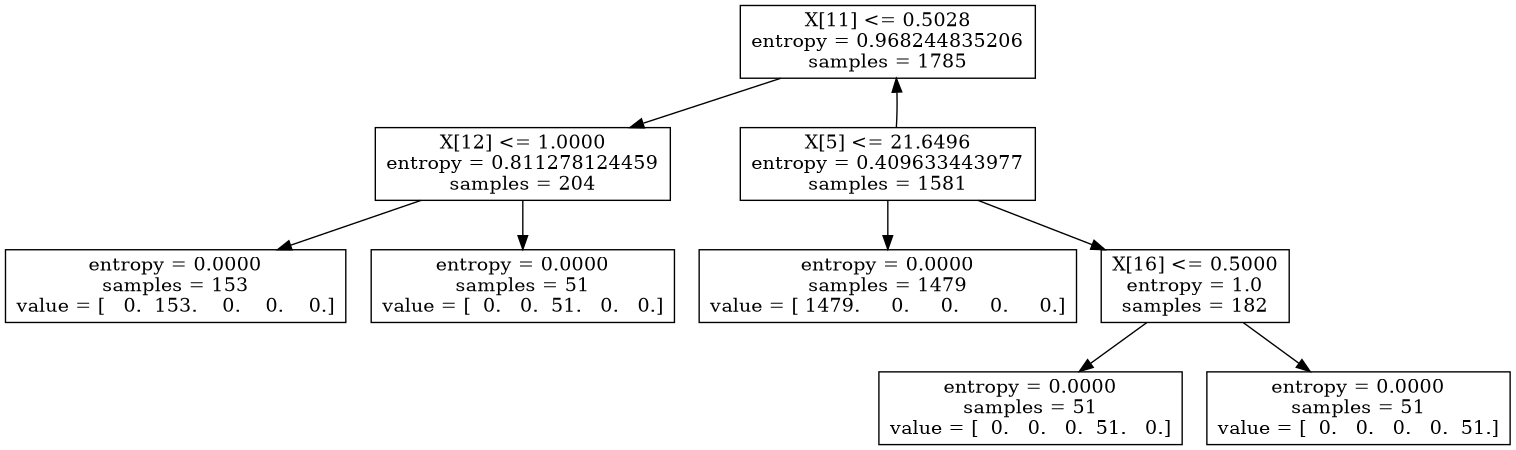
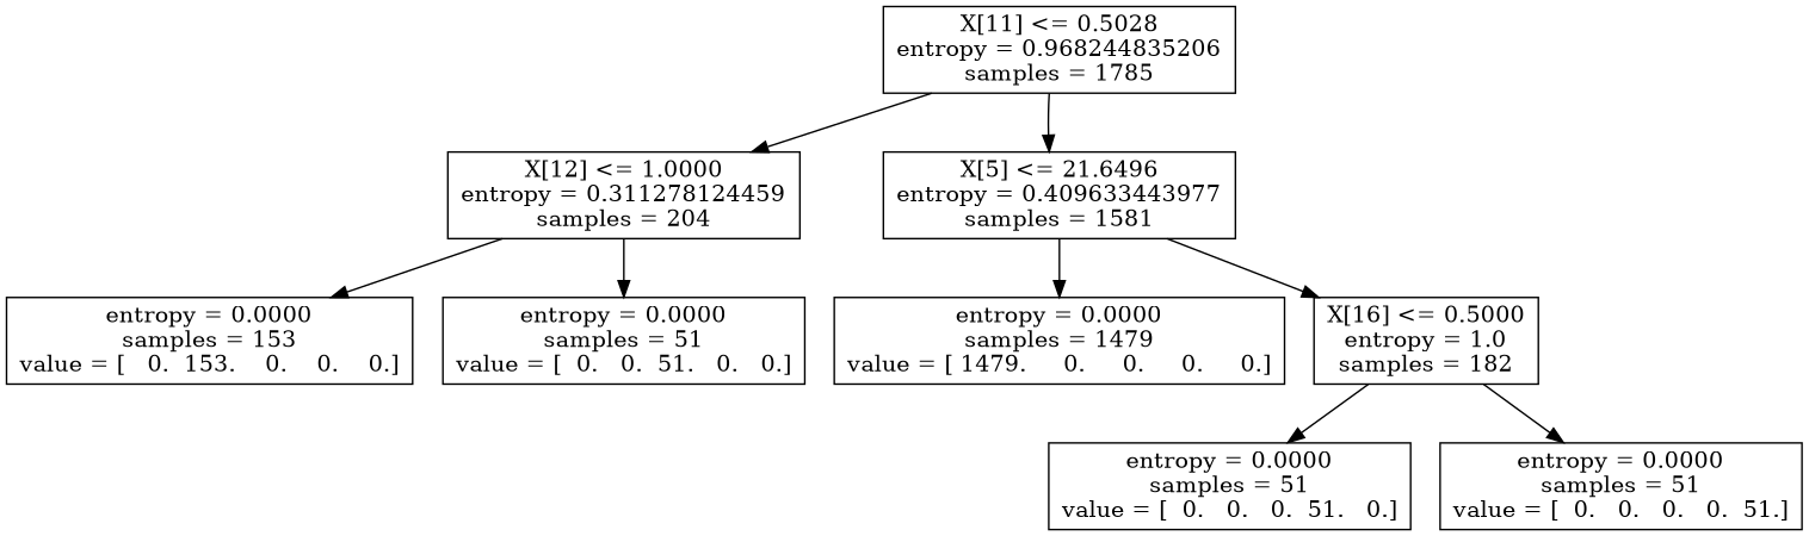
  digraph {
    node [shape=box]
    n1 [label="X[11] <= 0.5028\nentropy = 0.968244835206\nsamples = 1785"]
-   n2 [label="X[12] <= 1.0000\nentropy = 0.811278124459\nsamples = 204"]
+   n2 [label="X[12] <= 1.0000\nentropy = 0.311278124459\nsamples = 204"]
    n3 [label="X[5] <= 21.6496\nentropy = 0.409633443977\nsamples = 1581"]
    n4 [label="entropy = 0.0000\nsamples = 153\nvalue = [   0.  153.    0.    0.    0.]"]
    n5 [label="entropy = 0.0000\nsamples = 51\nvalue = [  0.   0.  51.   0.   0.]"]
    n6 [label="entropy = 0.0000\nsamples = 1479\nvalue = [ 1479.     0.     0.     0.     0.]"]
    n7 [label="X[16] <= 0.5000\nentropy = 1.0\nsamples = 182"]
    n8 [label="entropy = 0.0000\nsamples = 51\nvalue = [  0.   0.   0.  51.   0.]"]
    n9 [label="entropy = 0.0000\nsamples = 51\nvalue = [  0.   0.   0.   0.  51.]"]
    n1 -> n2
-   n3 -> n1
+   n1 -> n3
    n2 -> n4
    n2 -> n5
    n3 -> n6
    n3 -> n7
    n7 -> n8
    n7 -> n9
  }
